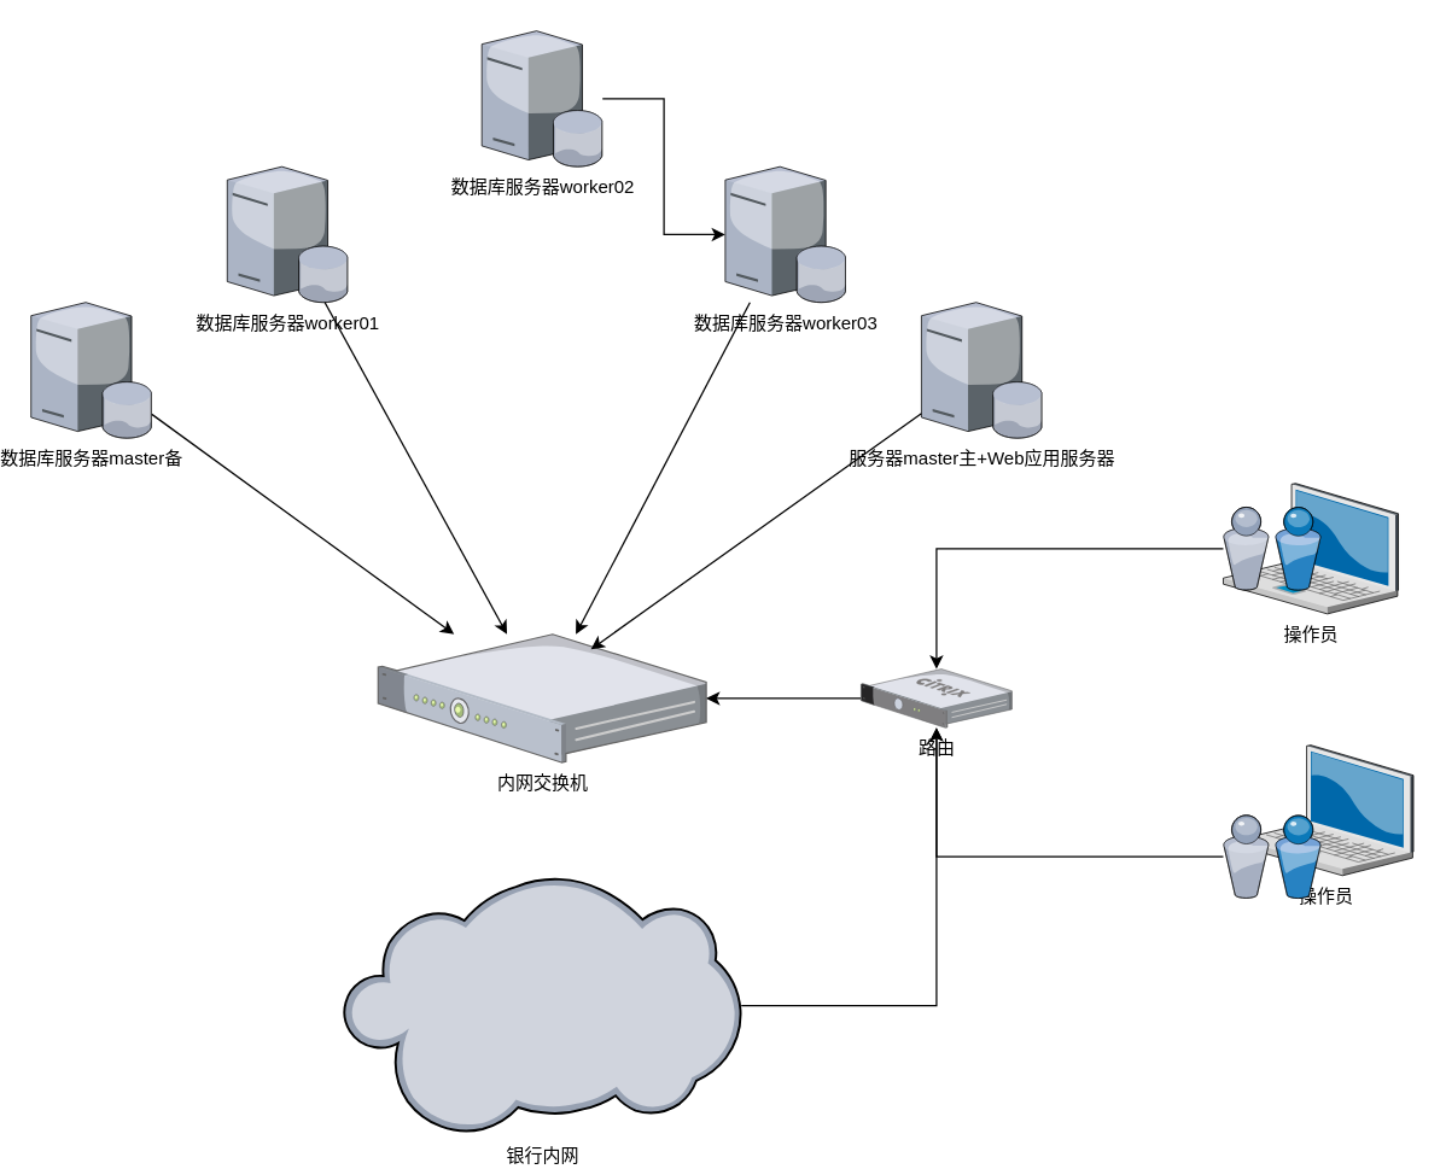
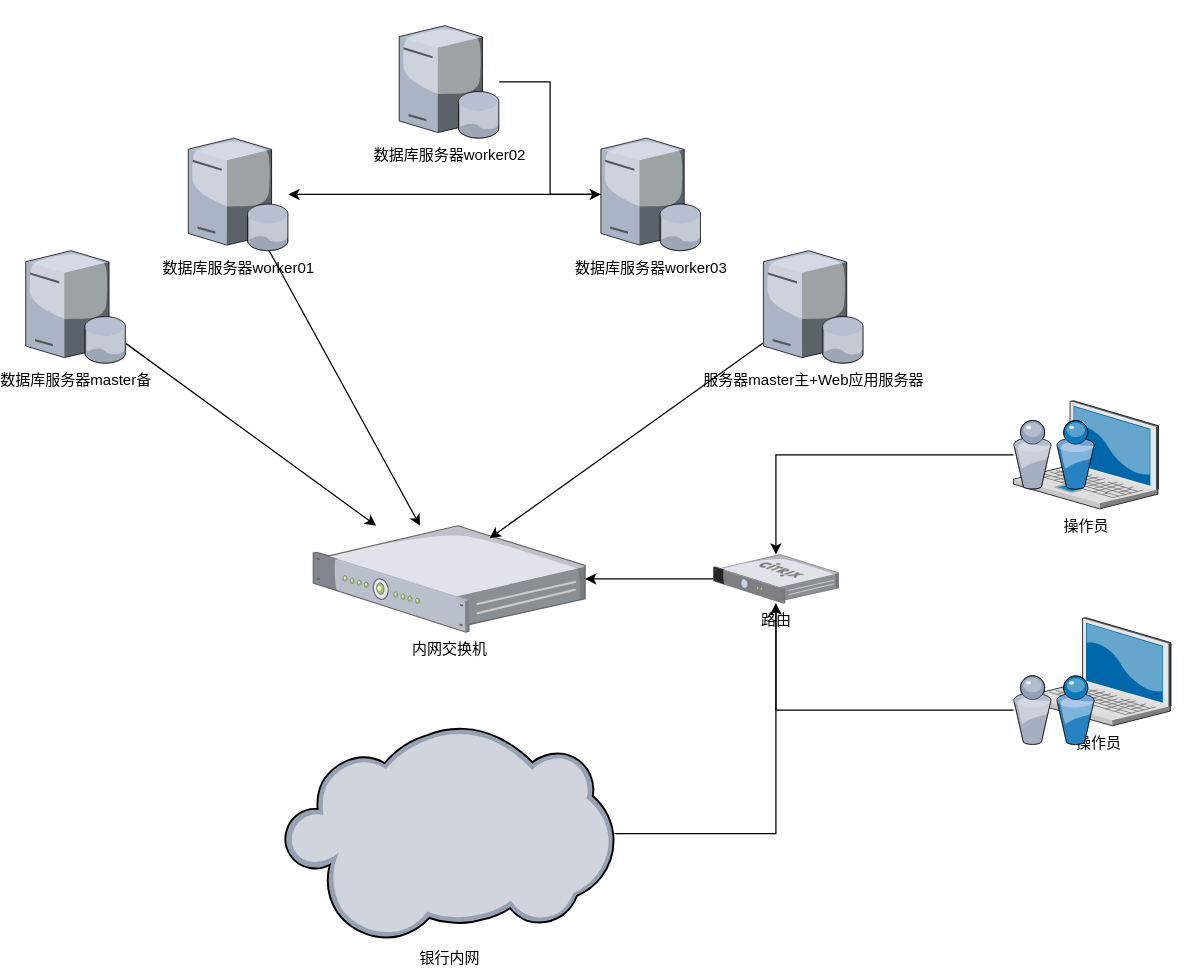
  <mxCell id="0" />
  <mxCell id="1" parent="0" />
  <mxCell id="2" value="操作员" style="verticalLabelPosition=bottom;aspect=fixed;html=1;verticalAlign=top;strokeColor=none;align=center;outlineConnect=0;shape=mxgraph.citrix.laptop_2;" vertex="1" parent="1"><mxGeometry x="810" y="320" width="116" height="86.5" as="geometry" /></mxCell>
  <mxCell id="3" value="服务器master主+Web应用服务器" style="verticalLabelPosition=bottom;aspect=fixed;html=1;verticalAlign=top;strokeColor=none;align=center;outlineConnect=0;shape=mxgraph.citrix.database_server;" vertex="1" parent="1"><mxGeometry x="610" y="200" width="80" height="90" as="geometry" /></mxCell>
  <mxCell id="4" value="数据库服务器worker01" style="verticalLabelPosition=bottom;aspect=fixed;html=1;verticalAlign=top;strokeColor=none;align=center;outlineConnect=0;shape=mxgraph.citrix.database_server;" vertex="1" parent="1"><mxGeometry x="150" y="110" width="80" height="90" as="geometry" /></mxCell>
  <mxCell id="5" style="edgeStyle=orthogonalEdgeStyle;rounded=0;orthogonalLoop=1;jettySize=auto;html=1;" edge="1" parent="1" source="6" target="7"><mxGeometry relative="1" as="geometry" /></mxCell>
  <mxCell id="6" value="数据库服务器worker02" style="verticalLabelPosition=bottom;aspect=fixed;html=1;verticalAlign=top;strokeColor=none;align=center;outlineConnect=0;shape=mxgraph.citrix.database_server;" vertex="1" parent="1"><mxGeometry x="318.69" y="20" width="80" height="90" as="geometry" /></mxCell>
  <mxCell id="7" value="数据库服务器worker03" style="verticalLabelPosition=bottom;aspect=fixed;html=1;verticalAlign=top;strokeColor=none;align=center;outlineConnect=0;shape=mxgraph.citrix.database_server;" vertex="1" parent="1"><mxGeometry x="480" y="110" width="80" height="90" as="geometry" /></mxCell>
  <mxCell id="8" value="数据库服务器master备" style="verticalLabelPosition=bottom;aspect=fixed;html=1;verticalAlign=top;strokeColor=none;align=center;outlineConnect=0;shape=mxgraph.citrix.database_server;" vertex="1" parent="1"><mxGeometry x="20" y="200" width="80" height="90" as="geometry" /></mxCell>
  <mxCell id="9" value="内网交换机" style="verticalLabelPosition=bottom;aspect=fixed;html=1;verticalAlign=top;strokeColor=none;align=center;outlineConnect=0;shape=mxgraph.citrix.1u_2u_server;" vertex="1" parent="1"><mxGeometry x="250" y="420" width="217.39" height="85" as="geometry" /></mxCell>
  <mxCell id="10" style="edgeStyle=orthogonalEdgeStyle;rounded=0;orthogonalLoop=1;jettySize=auto;html=1;" edge="1" parent="1" source="11" target="18"><mxGeometry relative="1" as="geometry" /></mxCell>
  <mxCell id="11" value="银行内网" style="verticalLabelPosition=bottom;aspect=fixed;html=1;verticalAlign=top;strokeColor=none;align=center;outlineConnect=0;shape=mxgraph.citrix.cloud;" vertex="1" parent="1"><mxGeometry x="226.71" y="580" width="263.96" height="172.26" as="geometry" /></mxCell>
  <mxCell id="12" style="edgeStyle=orthogonalEdgeStyle;rounded=0;orthogonalLoop=1;jettySize=auto;html=1;" edge="1" parent="1" source="13" target="18"><mxGeometry relative="1" as="geometry" /></mxCell>
  <mxCell id="13" value="" style="verticalLabelPosition=bottom;aspect=fixed;html=1;verticalAlign=top;strokeColor=none;align=center;outlineConnect=0;shape=mxgraph.citrix.users;" vertex="1" parent="1"><mxGeometry x="810" y="335.75" width="64.5" height="55" as="geometry" /></mxCell>
  <mxCell id="14" value="操作员" style="verticalLabelPosition=bottom;aspect=fixed;html=1;verticalAlign=top;strokeColor=none;align=center;outlineConnect=0;shape=mxgraph.citrix.laptop_2;" vertex="1" parent="1"><mxGeometry x="820" y="493.5" width="116" height="86.5" as="geometry" /></mxCell>
  <mxCell id="15" style="edgeStyle=orthogonalEdgeStyle;rounded=0;orthogonalLoop=1;jettySize=auto;html=1;" edge="1" parent="1" source="16" target="18"><mxGeometry relative="1" as="geometry" /></mxCell>
  <mxCell id="16" value="" style="verticalLabelPosition=bottom;aspect=fixed;html=1;verticalAlign=top;strokeColor=none;align=center;outlineConnect=0;shape=mxgraph.citrix.users;" vertex="1" parent="1"><mxGeometry x="810" y="540" width="64.5" height="55" as="geometry" /></mxCell>
  <mxCell id="17" style="edgeStyle=orthogonalEdgeStyle;rounded=0;orthogonalLoop=1;jettySize=auto;html=1;" edge="1" parent="1" source="18" target="9"><mxGeometry relative="1" as="geometry" /></mxCell>
  <mxCell id="18" value="路由" style="verticalLabelPosition=bottom;aspect=fixed;html=1;verticalAlign=top;strokeColor=none;align=center;outlineConnect=0;shape=mxgraph.citrix.netscaler_gateway;" vertex="1" parent="1"><mxGeometry x="570" y="443" width="100" height="39" as="geometry" /></mxCell>
  <mxCell id="19" value="" style="endArrow=classic;html=1;" edge="1" parent="1" source="8" target="9"><mxGeometry width="50" height="50" relative="1" as="geometry"><mxPoint x="420" y="430" as="sourcePoint" /><mxPoint x="470" y="380" as="targetPoint" /></mxGeometry></mxCell>
  <mxCell id="20" value="" style="endArrow=classic;html=1;" edge="1" parent="1" source="4" target="9"><mxGeometry width="50" height="50" relative="1" as="geometry"><mxPoint x="420" y="430" as="sourcePoint" /><mxPoint x="470" y="380" as="targetPoint" /></mxGeometry></mxCell>
- <mxCell id="21" value="" style="endArrow=classic;html=1;" edge="1" parent="1" source="7" target="9"><mxGeometry width="50" height="50" relative="1" as="geometry"><mxPoint x="224.687" y="210" as="sourcePoint" /><mxPoint x="345.379" y="430" as="targetPoint" /></mxGeometry></mxCell>
+ <mxCell id="21" value="" style="endArrow=classic;html=1;" edge="1" parent="1" source="7" target="4"><mxGeometry width="50" height="50" relative="1" as="geometry"><mxPoint x="224.687" y="210" as="sourcePoint" /><mxPoint x="345.379" y="430" as="targetPoint" /></mxGeometry></mxCell>
  <mxCell id="22" value="" style="endArrow=classic;html=1;" edge="1" parent="1" source="3"><mxGeometry width="50" height="50" relative="1" as="geometry"><mxPoint x="506.394" y="210" as="sourcePoint" /><mxPoint x="390.989" y="430" as="targetPoint" /></mxGeometry></mxCell>
